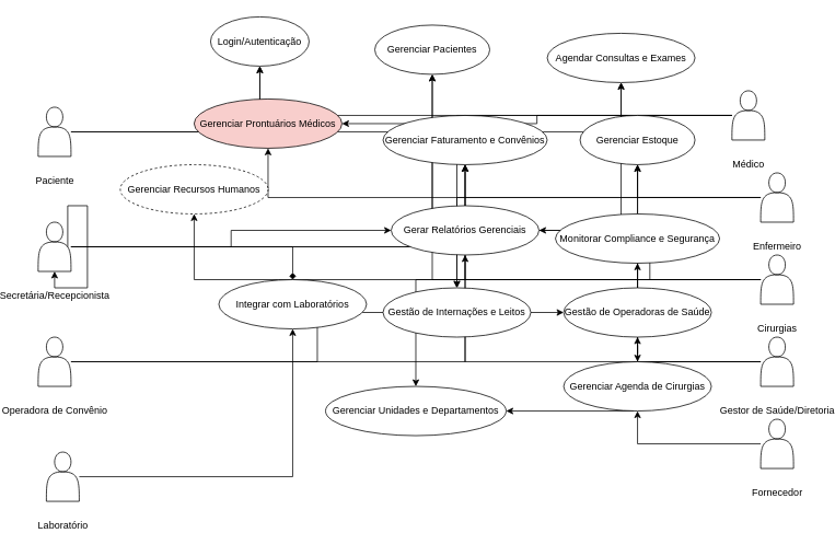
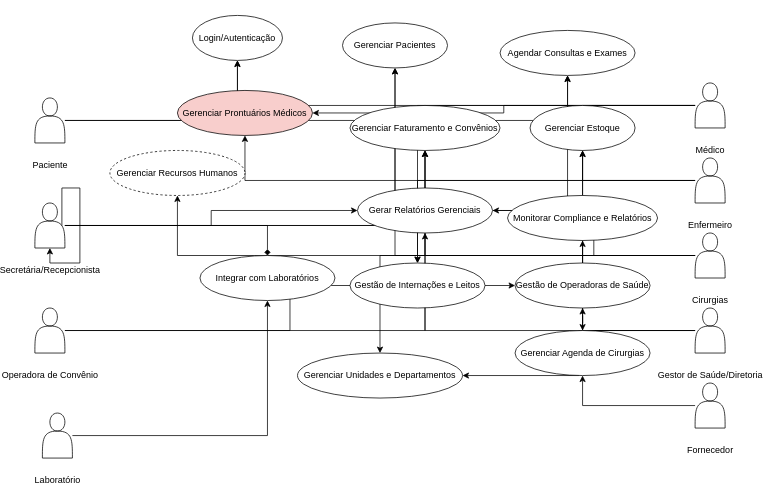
  <mxCell id="0" />
  <mxCell id="1" parent="0" />
  <mxCell id="2" value="Paciente" style="shape=actor;verticalLabelPosition=bottom;align=center;html=1;" vertex="1" parent="1"><mxGeometry x="20" y="130" width="40" height="60" as="geometry" /></mxCell>
  <mxCell id="3" value="Secretária/Recepcionista" style="shape=actor;verticalLabelPosition=bottom;align=center;html=1;" vertex="1" parent="1"><mxGeometry x="20" y="270" width="40" height="60" as="geometry" /></mxCell>
- <mxCell id="4" value="Médico" style="shape=actor;verticalLabelPosition=bottom;align=center;html=1;" vertex="1" parent="1"><mxGeometry x="865" y="110" width="40" height="60" as="geometry" /></mxCell>
+ <mxCell id="4" value="Médico" style="shape=actor;verticalLabelPosition=bottom;align=center;html=1;" vertex="1" parent="1"><mxGeometry x="900" y="110" width="40" height="60" as="geometry" /></mxCell>
  <mxCell id="5" value="Enfermeiro" style="shape=actor;verticalLabelPosition=bottom;align=center;html=1;" vertex="1" parent="1"><mxGeometry x="900" y="210" width="40" height="60" as="geometry" /></mxCell>
  <mxCell id="6" value="Cirurgias" style="shape=actor;verticalLabelPosition=bottom;align=center;html=1;" vertex="1" parent="1"><mxGeometry x="900" y="310" width="40" height="60" as="geometry" /></mxCell>
  <mxCell id="7" value="Gestor de Saúde/Diretoria" style="shape=actor;verticalLabelPosition=bottom;align=center;html=1;" vertex="1" parent="1"><mxGeometry x="900" y="410" width="40" height="60" as="geometry" /></mxCell>
  <mxCell id="8" value="Operadora de Convênio" style="shape=actor;verticalLabelPosition=bottom;align=center;html=1;" vertex="1" parent="1"><mxGeometry x="20" y="410" width="40" height="60" as="geometry" /></mxCell>
  <mxCell id="9" value="Laboratório" style="shape=actor;verticalLabelPosition=bottom;align=center;html=1;" vertex="1" parent="1"><mxGeometry x="30" y="550" width="40" height="60" as="geometry" /></mxCell>
  <mxCell id="10" value="Fornecedor" style="shape=actor;verticalLabelPosition=bottom;align=center;html=1;" vertex="1" parent="1"><mxGeometry x="900" y="510" width="40" height="60" as="geometry" /></mxCell>
  <mxCell id="11" style="edgeStyle=orthogonalEdgeStyle;rounded=0;jettySize=auto;html=1;" edge="1" parent="1" source="2" target="36"><mxGeometry relative="1" as="geometry" /></mxCell>
  <mxCell id="12" style="edgeStyle=orthogonalEdgeStyle;rounded=0;jettySize=auto;html=1;" edge="1" parent="1" source="2" target="38"><mxGeometry relative="1" as="geometry" /></mxCell>
  <mxCell id="13" style="edgeStyle=orthogonalEdgeStyle;rounded=0;jettySize=auto;html=1;" edge="1" parent="1" source="3" target="37"><mxGeometry relative="1" as="geometry" /></mxCell>
  <mxCell id="14" style="edgeStyle=orthogonalEdgeStyle;rounded=0;jettySize=auto;html=1;" edge="1" parent="1" source="48" target="38"><mxGeometry relative="1" as="geometry" /></mxCell>
  <mxCell id="15" style="edgeStyle=orthogonalEdgeStyle;rounded=0;jettySize=auto;html=1;" edge="1" parent="1" source="3" target="40"><mxGeometry relative="1" as="geometry" /></mxCell>
  <mxCell id="16" style="edgeStyle=orthogonalEdgeStyle;rounded=0;jettySize=auto;html=1;endArrow=diamond;" edge="1" parent="1" source="3" target="44"><mxGeometry relative="1" as="geometry" /></mxCell>
  <mxCell id="17" style="edgeStyle=orthogonalEdgeStyle;rounded=0;jettySize=auto;html=1;" edge="1" parent="1" source="4" target="36"><mxGeometry relative="1" as="geometry" /></mxCell>
  <mxCell id="18" style="edgeStyle=orthogonalEdgeStyle;rounded=0;jettySize=auto;html=1;" edge="1" parent="1" source="4" target="39"><mxGeometry relative="1" as="geometry" /></mxCell>
  <mxCell id="19" style="edgeStyle=orthogonalEdgeStyle;rounded=0;jettySize=auto;html=1;" edge="1" parent="1" source="4" target="45"><mxGeometry relative="1" as="geometry" /></mxCell>
  <mxCell id="20" style="edgeStyle=orthogonalEdgeStyle;rounded=0;jettySize=auto;html=1;" edge="1" parent="1" source="4" target="52"><mxGeometry relative="1" as="geometry" /></mxCell>
  <mxCell id="21" style="edgeStyle=orthogonalEdgeStyle;rounded=0;jettySize=auto;html=1;" edge="1" parent="1" source="5" target="39"><mxGeometry relative="1" as="geometry" /></mxCell>
  <mxCell id="22" style="edgeStyle=orthogonalEdgeStyle;rounded=0;jettySize=auto;html=1;" edge="1" parent="1" source="5" target="41"><mxGeometry relative="1" as="geometry" /></mxCell>
  <mxCell id="23" style="edgeStyle=orthogonalEdgeStyle;rounded=0;jettySize=auto;html=1;" edge="1" parent="1" source="5" target="45"><mxGeometry relative="1" as="geometry" /></mxCell>
  <mxCell id="24" style="edgeStyle=orthogonalEdgeStyle;rounded=0;jettySize=auto;html=1;" edge="1" parent="1" source="6" target="37"><mxGeometry relative="1" as="geometry" /></mxCell>
  <mxCell id="25" style="edgeStyle=orthogonalEdgeStyle;rounded=0;jettySize=auto;html=1;" edge="1" parent="1" source="6" target="42"><mxGeometry relative="1" as="geometry" /></mxCell>
  <mxCell id="26" style="edgeStyle=orthogonalEdgeStyle;rounded=0;jettySize=auto;html=1;" edge="1" parent="1" source="6" target="40"><mxGeometry relative="1" as="geometry" /></mxCell>
  <mxCell id="27" style="edgeStyle=orthogonalEdgeStyle;rounded=0;jettySize=auto;html=1;" edge="1" parent="1" source="6" target="48"><mxGeometry relative="1" as="geometry" /></mxCell>
  <mxCell id="28" style="edgeStyle=orthogonalEdgeStyle;rounded=0;jettySize=auto;html=1;" edge="1" parent="1" source="6" target="46"><mxGeometry relative="1" as="geometry" /></mxCell>
  <mxCell id="29" style="edgeStyle=orthogonalEdgeStyle;rounded=0;jettySize=auto;html=1;" edge="1" parent="1" source="7" target="48"><mxGeometry relative="1" as="geometry" /></mxCell>
  <mxCell id="30" style="edgeStyle=orthogonalEdgeStyle;rounded=0;jettySize=auto;html=1;" edge="1" parent="1" source="7" target="43"><mxGeometry relative="1" as="geometry" /></mxCell>
  <mxCell id="31" style="edgeStyle=orthogonalEdgeStyle;rounded=0;jettySize=auto;html=1;" edge="1" parent="1" source="7" target="46"><mxGeometry relative="1" as="geometry" /></mxCell>
  <mxCell id="32" style="edgeStyle=orthogonalEdgeStyle;rounded=0;jettySize=auto;html=1;" edge="1" parent="1" source="8" target="40"><mxGeometry relative="1" as="geometry" /></mxCell>
  <mxCell id="33" style="edgeStyle=orthogonalEdgeStyle;rounded=0;jettySize=auto;html=1;" edge="1" parent="1" source="8" target="50"><mxGeometry relative="1" as="geometry" /></mxCell>
  <mxCell id="34" style="edgeStyle=orthogonalEdgeStyle;rounded=0;jettySize=auto;html=1;" edge="1" parent="1" source="9" target="44"><mxGeometry relative="1" as="geometry" /></mxCell>
  <mxCell id="35" style="edgeStyle=orthogonalEdgeStyle;rounded=0;jettySize=auto;html=1;" edge="1" parent="1" source="50" target="41"><mxGeometry relative="1" as="geometry" /></mxCell>
  <mxCell id="36" value="Login/Autenticação" style="ellipse;whiteSpace=wrap;html=1;" vertex="1" parent="1"><mxGeometry x="230" y="20" width="120" height="60" as="geometry" /></mxCell>
  <mxCell id="37" value="Gerenciar Pacientes" style="ellipse;whiteSpace=wrap;html=1;" vertex="1" parent="1"><mxGeometry x="430" y="30" width="140" height="60" as="geometry" /></mxCell>
  <mxCell id="38" value="Agendar Consultas e Exames" style="ellipse;whiteSpace=wrap;html=1;" vertex="1" parent="1"><mxGeometry x="640" y="40" width="180" height="60" as="geometry" /></mxCell>
  <mxCell id="39" value="Gerenciar Prontuários Médicos" style="ellipse;whiteSpace=wrap;html=1;fillColor=#f8cecc;" vertex="1" parent="1"><mxGeometry x="210" y="120" width="180" height="60" as="geometry" /></mxCell>
  <mxCell id="40" value="Gerenciar Faturamento e Convênios" style="ellipse;whiteSpace=wrap;html=1;" vertex="1" parent="1"><mxGeometry x="440" y="140" width="200" height="60" as="geometry" /></mxCell>
  <mxCell id="41" value="Gerenciar Estoque" style="ellipse;whiteSpace=wrap;html=1;" vertex="1" parent="1"><mxGeometry x="680" y="140" width="140" height="60" as="geometry" /></mxCell>
  <mxCell id="42" value="Gerenciar Recursos Humanos" style="ellipse;whiteSpace=wrap;html=1;dashed=1;" vertex="1" parent="1"><mxGeometry x="120" y="200" width="180" height="60" as="geometry" /></mxCell>
- <mxCell id="43" value="Monitorar Compliance e Segurança" style="ellipse;whiteSpace=wrap;html=1;" vertex="1" parent="1"><mxGeometry x="650" y="260" width="200" height="60" as="geometry" /></mxCell>
+ <mxCell id="43" value="Monitorar Compliance e Relatórios" style="ellipse;whiteSpace=wrap;html=1;" vertex="1" parent="1"><mxGeometry x="650" y="260" width="200" height="60" as="geometry" /></mxCell>
  <mxCell id="44" value="Integrar com Laboratórios" style="ellipse;whiteSpace=wrap;html=1;" vertex="1" parent="1"><mxGeometry x="240" y="340" width="180" height="60" as="geometry" /></mxCell>
  <mxCell id="45" value="Gestão de Internações e Leitos" style="ellipse;whiteSpace=wrap;html=1;" vertex="1" parent="1"><mxGeometry x="440" y="350" width="180" height="60" as="geometry" /></mxCell>
  <mxCell id="46" value="Gerenciar Unidades e Departamentos" style="ellipse;whiteSpace=wrap;html=1;" vertex="1" parent="1"><mxGeometry x="370" y="470" width="220" height="60" as="geometry" /></mxCell>
  <mxCell id="47" value="" style="edgeStyle=orthogonalEdgeStyle;rounded=0;jettySize=auto;html=1;" edge="1" parent="1" source="3" target="48"><mxGeometry relative="1" as="geometry"><mxPoint x="80" y="290" as="sourcePoint" /><mxPoint x="730" y="100" as="targetPoint" /></mxGeometry></mxCell>
  <mxCell id="48" value="Gerar Relatórios Gerenciais" style="ellipse;whiteSpace=wrap;html=1;" vertex="1" parent="1"><mxGeometry x="450" y="250" width="180" height="60" as="geometry" /></mxCell>
  <mxCell id="49" value="" style="edgeStyle=orthogonalEdgeStyle;rounded=0;jettySize=auto;html=1;" edge="1" parent="1" source="52" target="50"><mxGeometry relative="1" as="geometry"><mxPoint x="900" y="540" as="sourcePoint" /><mxPoint x="750" y="200" as="targetPoint" /></mxGeometry></mxCell>
  <mxCell id="50" value="Gestão de Operadoras de Saúde" style="ellipse;whiteSpace=wrap;html=1;" vertex="1" parent="1"><mxGeometry x="660" y="350" width="180" height="60" as="geometry" /></mxCell>
  <mxCell id="51" value="" style="edgeStyle=orthogonalEdgeStyle;rounded=0;jettySize=auto;html=1;" edge="1" parent="1" source="10" target="52"><mxGeometry relative="1" as="geometry"><mxPoint x="900" y="540" as="sourcePoint" /><mxPoint x="750" y="410" as="targetPoint" /></mxGeometry></mxCell>
  <mxCell id="52" value="Gerenciar Agenda de Cirurgias" style="ellipse;whiteSpace=wrap;html=1;" vertex="1" parent="1"><mxGeometry x="660" y="440" width="180" height="60" as="geometry" /></mxCell>
  <mxCell id="53" style="edgeStyle=orthogonalEdgeStyle;rounded=0;orthogonalLoop=1;jettySize=auto;html=1;exitX=0.9;exitY=0.5;exitDx=0;exitDy=0;exitPerimeter=0;" edge="1" parent="1" source="3" target="3"><mxGeometry relative="1" as="geometry" /></mxCell>
